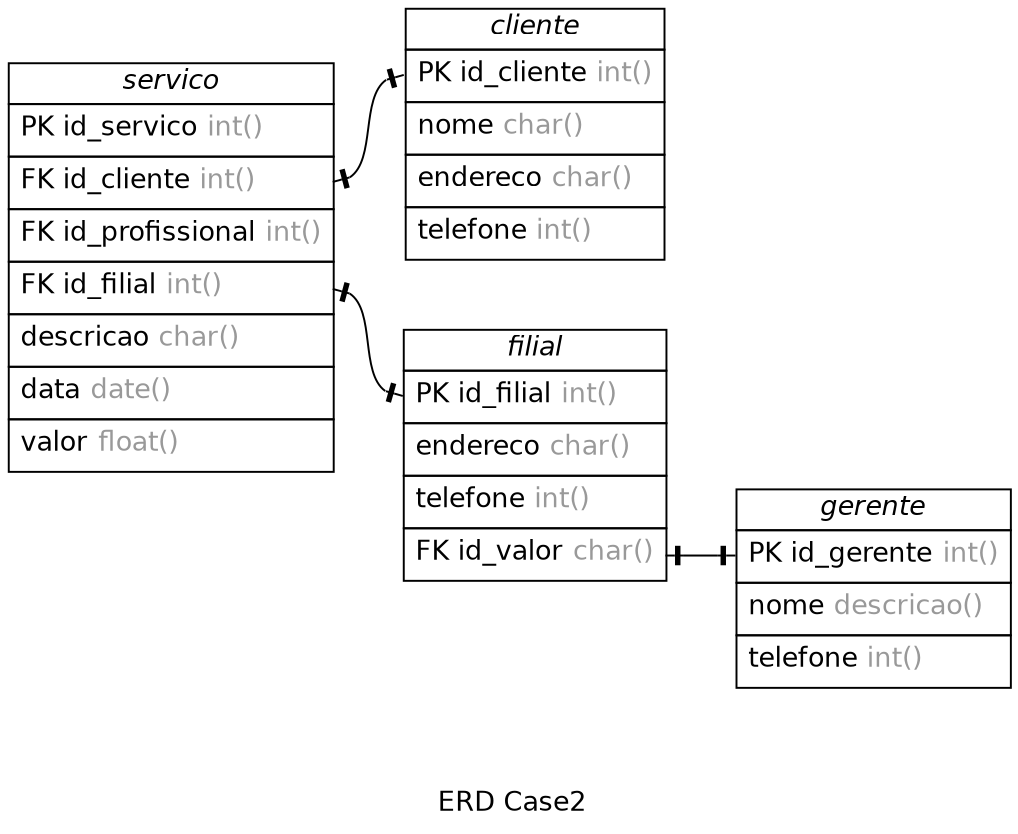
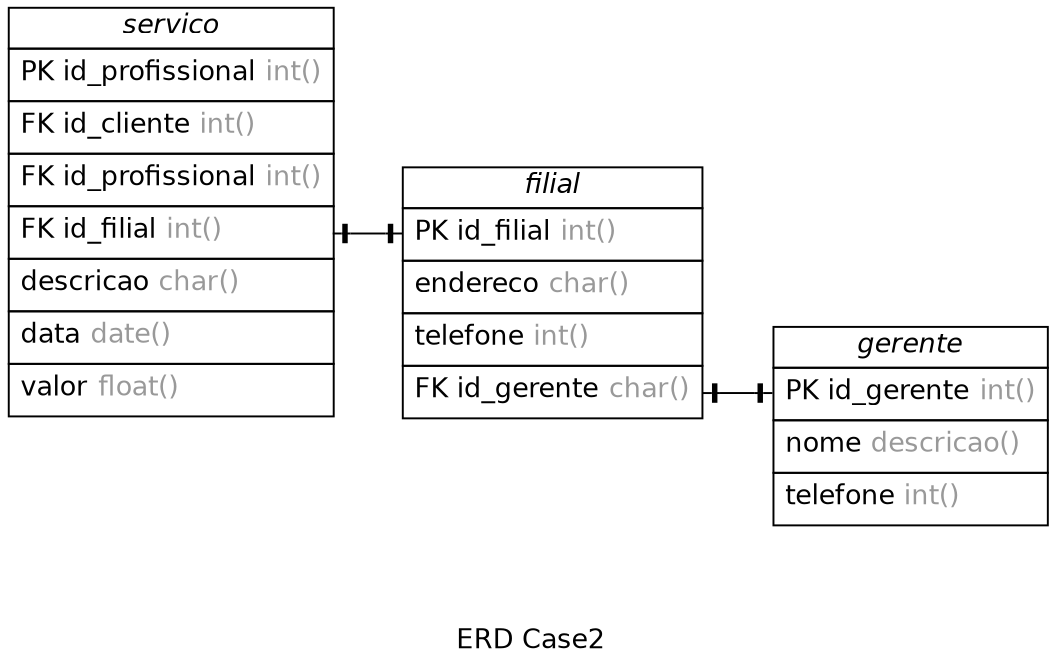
  digraph {
    concentrate=true
    fontname=Helvetica
    label="\n\n\n ERD Case2"
    nodesep=0.5
    rankdir=LR
    splines=spline
    node [fontname=Helvetica shape=plain]
    edge [arrowhead=noneotee arrowsize=0.9 arrowtail=noneotee dir=both fontname=Helvetica fontsize=12 labelangle=32 labeldistance=1.8 penwidth=1.0]
-   n1 [label=<         <table border="0" cellborder="1" cellspacing="0" >         <tr><td><i>servico</i></td></tr>         <tr><td port="id_servico" align="left" cellpadding="5">PK id_servico <font color="grey60">int()</font></td></tr>         <tr><td port="id_cliente" align="left" cellpadding="5">FK id_cliente <font color="grey60">int()</font></td></tr>         <tr><td port="id_profissional" align="left" cellpadding="5">FK id_profissional <font color="grey60">int()</font></td></tr>         <tr><td port="id_filial" align="left" cellpadding="5">FK id_filial <font color="grey60">int()</font></td></tr>         <tr><td port="descricao" align="left" cellpadding="5">descricao <font color="grey60">char()</font></td></tr>         <tr><td port="data" align="left" cellpadding="5">data <font color="grey60">date()</font></td></tr>         <tr><td port="valor" align="left" cellpadding="5">valor <font color="grey60">float()</font></td></tr>     </table>>]
-   n2 [label=<         <table border="0" cellborder="1" cellspacing="0" >         <tr><td><i>cliente</i></td></tr>         <tr><td port="id_cliente" align="left" cellpadding="5">PK id_cliente <font color="grey60">int()</font></td></tr>         <tr><td port="nome" align="left" cellpadding="5">nome <font color="grey60">char()</font></td></tr>         <tr><td port="endereco" align="left" cellpadding="5">endereco <font color="grey60">char()</font></td></tr>         <tr><td port="telefone" align="left" cellpadding="5">telefone <font color="grey60">int()</font></td></tr>     </table>>]
-   n3 [label=<         <table border="0" cellborder="1" cellspacing="0" >         <tr><td><i>filial</i></td></tr>         <tr><td port="id_filial" align="left" cellpadding="5">PK id_filial <font color="grey60">int()</font></td></tr>         <tr><td port="endereco" align="left" cellpadding="5">endereco <font color="grey60">char()</font></td></tr>         <tr><td port="telefone" align="left" cellpadding="5">telefone <font color="grey60">int()</font></td></tr>         <tr><td port="id_gerente" align="left" cellpadding="5">FK id_valor <font color="grey60">char()</font></td></tr>     </table>>]
+   n1 [label=<         <table border="0" cellborder="1" cellspacing="0" >         <tr><td><i>servico</i></td></tr>         <tr><td port="id_servico" align="left" cellpadding="5">PK id_profissional <font color="grey60">int()</font></td></tr>         <tr><td port="id_cliente" align="left" cellpadding="5">FK id_cliente <font color="grey60">int()</font></td></tr>         <tr><td port="id_profissional" align="left" cellpadding="5">FK id_profissional <font color="grey60">int()</font></td></tr>         <tr><td port="id_filial" align="left" cellpadding="5">FK id_filial <font color="grey60">int()</font></td></tr>         <tr><td port="descricao" align="left" cellpadding="5">descricao <font color="grey60">char()</font></td></tr>         <tr><td port="data" align="left" cellpadding="5">data <font color="grey60">date()</font></td></tr>         <tr><td port="valor" align="left" cellpadding="5">valor <font color="grey60">float()</font></td></tr>     </table>>]
+   n3 [label=<         <table border="0" cellborder="1" cellspacing="0" >         <tr><td><i>filial</i></td></tr>         <tr><td port="id_filial" align="left" cellpadding="5">PK id_filial <font color="grey60">int()</font></td></tr>         <tr><td port="endereco" align="left" cellpadding="5">endereco <font color="grey60">char()</font></td></tr>         <tr><td port="telefone" align="left" cellpadding="5">telefone <font color="grey60">int()</font></td></tr>         <tr><td port="id_gerente" align="left" cellpadding="5">FK id_gerente <font color="grey60">char()</font></td></tr>     </table>>]
    n4 [label=<         <table border="0" cellborder="1" cellspacing="0" >         <tr><td><i>gerente</i></td></tr>         <tr><td port="id_gerente" align="left" cellpadding="5">PK id_gerente <font color="grey60">int()</font></td></tr>         <tr><td port="nome" align="left" cellpadding="5">nome <font color="grey60">descricao()</font></td></tr>         <tr><td port="telefone" align="left" cellpadding="5">telefone <font color="grey60">int()</font></td></tr>     </table>>]
-   n1 -> n2 [headport=id_cliente tailport=id_cliente]
    n1 -> n3 [headport=id_filial tailport=id_filial]
    n3 -> n4 [headport=id_gerente tailport=id_gerente]
  }
